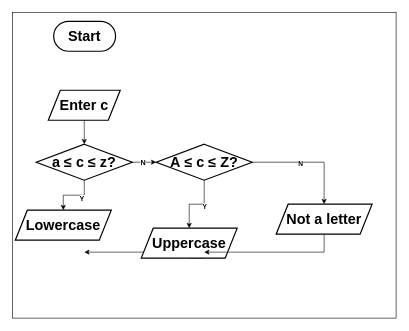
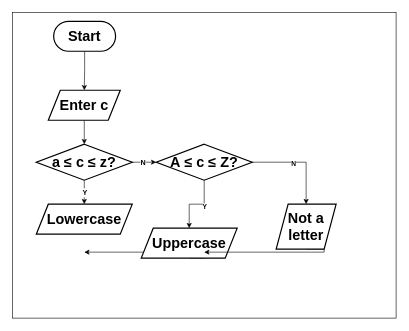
  <mxCell id="0" />
  <mxCell id="1" parent="0" />
  <mxCell id="2" value="" style="rounded=0;whiteSpace=wrap;html=1;strokeColor=default;fillColor=default;movable=1;resizable=1;rotatable=1;deletable=1;editable=1;locked=0;connectable=1;" parent="1" vertex="1"><mxGeometry x="20" y="20" width="640" height="510" as="geometry" /></mxCell>
+ <mxCell id="3" style="edgeStyle=orthogonalEdgeStyle;rounded=0;orthogonalLoop=1;jettySize=auto;html=1;exitX=0.5;exitY=1;exitDx=0;exitDy=0;entryX=0.5;entryY=0;entryDx=0;entryDy=0;" parent="1" source="4" target="6" edge="1"><mxGeometry relative="1" as="geometry" /></mxCell>
  <mxCell id="4" value="&lt;b&gt;&lt;font style=&quot;font-size: 24px;&quot;&gt;Start&lt;/font&gt;&lt;/b&gt;" style="rounded=1;whiteSpace=wrap;html=1;arcSize=50;strokeWidth=2;" parent="1" vertex="1"><mxGeometry x="88.96" y="35" width="103.25" height="50" as="geometry" /></mxCell>
  <mxCell id="5" style="edgeStyle=orthogonalEdgeStyle;rounded=0;orthogonalLoop=1;jettySize=auto;html=1;exitX=0.5;exitY=1;exitDx=0;exitDy=0;entryX=0.5;entryY=0;entryDx=0;entryDy=0;" parent="1" source="6" target="12" edge="1"><mxGeometry relative="1" as="geometry"><mxPoint x="90" y="260" as="targetPoint" /></mxGeometry></mxCell>
  <mxCell id="6" value="&lt;b&gt;&lt;font style=&quot;font-size: 24px;&quot;&gt;&lt;font style=&quot;&quot;&gt;En&lt;/font&gt;ter c&lt;/font&gt;&lt;/b&gt;" style="shape=parallelogram;perimeter=parallelogramPerimeter;whiteSpace=wrap;html=1;fixedSize=1;align=center;strokeWidth=2;" parent="1" vertex="1"><mxGeometry x="80" y="150" width="120" height="50" as="geometry" /></mxCell>
  <mxCell id="7" style="edgeStyle=orthogonalEdgeStyle;rounded=0;orthogonalLoop=1;jettySize=auto;html=1;entryX=0.5;entryY=0;entryDx=0;entryDy=0;exitX=0.5;exitY=1;exitDx=0;exitDy=0;" parent="1" source="12" target="9" edge="1"><mxGeometry relative="1" as="geometry"><mxPoint x="140" y="320" as="sourcePoint" /><mxPoint x="136.24" y="490" as="targetPoint" /></mxGeometry></mxCell>
  <mxCell id="8" value="&lt;span style=&quot;font-size: 12px;&quot;&gt;&lt;b&gt;Y&lt;/b&gt;&lt;/span&gt;" style="edgeLabel;html=1;align=center;verticalAlign=middle;resizable=0;points=[];" parent="7" vertex="1" connectable="0"><mxGeometry x="-0.303" relative="1" as="geometry"><mxPoint y="6" as="offset" /></mxGeometry></mxCell>
- <mxCell id="9" value="&lt;span style=&quot;font-size: 24px;&quot;&gt;&lt;b&gt;Lowercase&lt;/b&gt;&lt;/span&gt;" style="shape=parallelogram;perimeter=parallelogramPerimeter;whiteSpace=wrap;html=1;fixedSize=1;align=center;strokeWidth=2;" parent="1" vertex="1"><mxGeometry x="25" y="350" width="160" height="50" as="geometry" /></mxCell>
+ <mxCell id="9" value="&lt;span style=&quot;font-size: 24px;&quot;&gt;&lt;b&gt;Lowercase&lt;/b&gt;&lt;/span&gt;" style="shape=parallelogram;perimeter=parallelogramPerimeter;whiteSpace=wrap;html=1;fixedSize=1;align=center;strokeWidth=2;" parent="1" vertex="1"><mxGeometry x="60" y="340" width="160" height="50" as="geometry" /></mxCell>
  <mxCell id="10" style="edgeStyle=orthogonalEdgeStyle;rounded=0;orthogonalLoop=1;jettySize=auto;html=1;entryX=0;entryY=0.5;entryDx=0;entryDy=0;exitX=1;exitY=0.5;exitDx=0;exitDy=0;" parent="1" source="12" target="17" edge="1"><mxGeometry relative="1" as="geometry"><mxPoint x="250" y="380" as="sourcePoint" /></mxGeometry></mxCell>
  <mxCell id="11" value="&lt;span style=&quot;font-size: 12px;&quot;&gt;&lt;b&gt;N&lt;/b&gt;&lt;/span&gt;" style="edgeLabel;html=1;align=center;verticalAlign=middle;resizable=0;points=[];" parent="10" vertex="1" connectable="0"><mxGeometry x="-0.277" y="1" relative="1" as="geometry"><mxPoint x="3" y="1" as="offset" /></mxGeometry></mxCell>
  <mxCell id="12" value="&lt;font style=&quot;&quot;&gt;&lt;span style=&quot;font-size: 24px;&quot;&gt;&lt;b&gt;a&amp;nbsp;&lt;/b&gt;&lt;/span&gt;&lt;/font&gt;&lt;font style=&quot;background-color: transparent; color: light-dark(rgb(0, 0, 0), rgb(255, 255, 255));&quot;&gt;&lt;span style=&quot;font-size: 24px;&quot;&gt;&lt;b&gt;≤&amp;nbsp;&lt;/b&gt;&lt;/span&gt;&lt;/font&gt;&lt;b style=&quot;background-color: transparent; color: light-dark(rgb(0, 0, 0), rgb(255, 255, 255)); font-size: 24px;&quot;&gt;c&amp;nbsp;&lt;/b&gt;&lt;span style=&quot;background-color: transparent; color: light-dark(rgb(0, 0, 0), rgb(255, 255, 255)); font-size: 24px;&quot;&gt;&lt;b&gt;≤&amp;nbsp;&lt;/b&gt;&lt;/span&gt;&lt;span style=&quot;background-color: transparent; color: light-dark(rgb(0, 0, 0), rgb(255, 255, 255)); font-size: 24px;&quot;&gt;&lt;b&gt;z&lt;/b&gt;&lt;/span&gt;&lt;b style=&quot;background-color: transparent; color: light-dark(rgb(0, 0, 0), rgb(255, 255, 255)); font-size: 24px;&quot;&gt;?&lt;/b&gt;" style="rhombus;whiteSpace=wrap;html=1;strokeWidth=2;align=center;" parent="1" vertex="1"><mxGeometry x="60" y="240" width="160" height="60" as="geometry" /></mxCell>
  <mxCell id="13" style="edgeStyle=orthogonalEdgeStyle;rounded=0;orthogonalLoop=1;jettySize=auto;html=1;exitX=1;exitY=0.5;exitDx=0;exitDy=0;entryX=0.5;entryY=0;entryDx=0;entryDy=0;" parent="1" source="17" target="21" edge="1"><mxGeometry relative="1" as="geometry"><mxPoint x="470" y="270" as="targetPoint" /></mxGeometry></mxCell>
  <mxCell id="14" value="&lt;b&gt;N&lt;/b&gt;" style="edgeLabel;html=1;align=center;verticalAlign=middle;resizable=0;points=[];" parent="13" vertex="1" connectable="0"><mxGeometry x="-0.155" y="-1" relative="1" as="geometry"><mxPoint as="offset" /></mxGeometry></mxCell>
  <mxCell id="15" style="edgeStyle=orthogonalEdgeStyle;rounded=0;orthogonalLoop=1;jettySize=auto;html=1;exitX=0.5;exitY=1;exitDx=0;exitDy=0;entryX=0.5;entryY=0;entryDx=0;entryDy=0;" parent="1" source="17" target="19" edge="1"><mxGeometry relative="1" as="geometry"><mxPoint x="344.12" y="350" as="targetPoint" /></mxGeometry></mxCell>
  <mxCell id="16" value="&lt;b&gt;Y&lt;/b&gt;" style="edgeLabel;html=1;align=center;verticalAlign=middle;resizable=0;points=[];" parent="15" vertex="1" connectable="0"><mxGeometry x="-0.263" y="-2" relative="1" as="geometry"><mxPoint x="2" y="5" as="offset" /></mxGeometry></mxCell>
  <mxCell id="17" value="&lt;span style=&quot;font-size: 24px;&quot;&gt;&lt;b&gt;A&amp;nbsp;&lt;/b&gt;&lt;/span&gt;&lt;font style=&quot;color: light-dark(rgb(0, 0, 0), rgb(255, 255, 255)); background-color: transparent;&quot;&gt;&lt;span style=&quot;font-size: 24px;&quot;&gt;&lt;b&gt;≤&amp;nbsp;&lt;/b&gt;&lt;/span&gt;&lt;/font&gt;&lt;b style=&quot;color: light-dark(rgb(0, 0, 0), rgb(255, 255, 255)); background-color: transparent; font-size: 24px;&quot;&gt;c&amp;nbsp;&lt;/b&gt;&lt;span style=&quot;color: light-dark(rgb(0, 0, 0), rgb(255, 255, 255)); background-color: transparent; font-size: 24px;&quot;&gt;&lt;b&gt;≤&amp;nbsp;&lt;/b&gt;&lt;/span&gt;&lt;span style=&quot;color: light-dark(rgb(0, 0, 0), rgb(255, 255, 255)); background-color: transparent; font-size: 24px;&quot;&gt;&lt;b&gt;Z&lt;/b&gt;&lt;/span&gt;&lt;b style=&quot;color: light-dark(rgb(0, 0, 0), rgb(255, 255, 255)); background-color: transparent; font-size: 24px;&quot;&gt;?&lt;/b&gt;" style="rhombus;whiteSpace=wrap;html=1;strokeWidth=2;align=center;" parent="1" vertex="1"><mxGeometry x="260" y="240" width="160" height="60" as="geometry" /></mxCell>
  <mxCell id="18" style="edgeStyle=orthogonalEdgeStyle;rounded=0;orthogonalLoop=1;jettySize=auto;html=1;exitX=0.5;exitY=1;exitDx=0;exitDy=0;" parent="1" source="19" edge="1"><mxGeometry relative="1" as="geometry"><mxPoint x="140" y="420" as="targetPoint" /><Array as="points"><mxPoint x="340" y="420" /></Array><mxPoint x="350" y="400" as="sourcePoint" /></mxGeometry></mxCell>
  <mxCell id="19" value="&lt;span style=&quot;font-size: 24px;&quot;&gt;&lt;b&gt;Uppercase&lt;/b&gt;&lt;/span&gt;" style="shape=parallelogram;perimeter=parallelogramPerimeter;whiteSpace=wrap;html=1;fixedSize=1;align=center;strokeWidth=2;" vertex="1" parent="1"><mxGeometry x="235" y="380" width="160" height="50" as="geometry" /></mxCell>
  <mxCell id="20" style="edgeStyle=orthogonalEdgeStyle;rounded=0;orthogonalLoop=1;jettySize=auto;html=1;exitX=0.5;exitY=1;exitDx=0;exitDy=0;" edge="1" parent="1" source="21"><mxGeometry relative="1" as="geometry"><mxPoint x="340" y="420" as="targetPoint" /><Array as="points"><mxPoint x="540" y="420" /></Array></mxGeometry></mxCell>
- <mxCell id="21" value="&lt;span style=&quot;font-size: 24px;&quot;&gt;&lt;b&gt;Not a letter&lt;/b&gt;&lt;/span&gt;" style="shape=parallelogram;perimeter=parallelogramPerimeter;whiteSpace=wrap;html=1;fixedSize=1;align=center;strokeWidth=2;" vertex="1" parent="1"><mxGeometry x="460" y="340" width="160" height="50" as="geometry" /></mxCell>
+ <mxCell id="21" value="&lt;span style=&quot;font-size: 24px;&quot;&gt;&lt;b&gt;Not a letter&lt;/b&gt;&lt;/span&gt;" style="shape=parallelogram;perimeter=parallelogramPerimeter;whiteSpace=wrap;html=1;fixedSize=1;align=center;strokeWidth=2;" vertex="1" parent="1"><mxGeometry x="460" y="340" width="100" height="75" as="geometry" /></mxCell>
